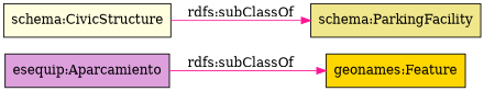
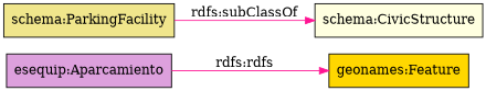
  digraph {
    rankdir=LR
    node [color=black shape=rectangle style=filled]
    edge [color=deeppink]
    "esequip:Aparcamiento" [fillcolor=plum]
    "geonames:Feature" [fillcolor=gold]
    "schema:ParkingFacility" [fillcolor=khaki]
    "schema:CivicStructure" [fillcolor=lightyellow]
-   "esequip:Aparcamiento" -> "geonames:Feature" [label="rdfs:subClassOf"]
-   "schema:CivicStructure" -> "schema:ParkingFacility" [label="rdfs:subClassOf"]
+   "esequip:Aparcamiento" -> "geonames:Feature" [label="rdfs:rdfs"]
+   "schema:ParkingFacility" -> "schema:CivicStructure" [label="rdfs:subClassOf"]
  }
